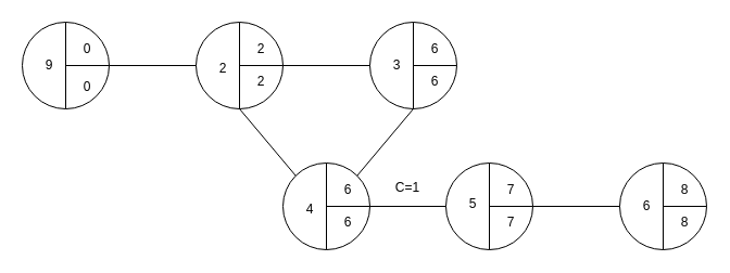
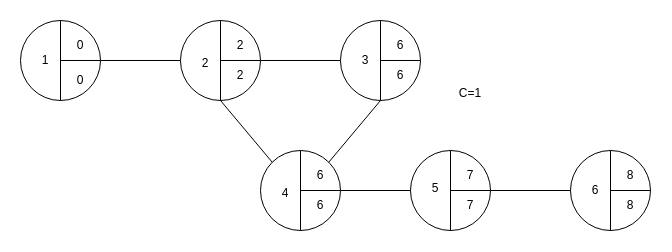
  <mxCell id="0" />
  <mxCell id="1" parent="0" />
  <mxCell id="2" value="" style="ellipse;whiteSpace=wrap;html=1;aspect=fixed;" vertex="1" parent="1"><mxGeometry x="20" y="20" width="80" height="80" as="geometry" /></mxCell>
  <mxCell id="3" value="" style="ellipse;whiteSpace=wrap;html=1;aspect=fixed;" vertex="1" parent="1"><mxGeometry x="180" y="20" width="80" height="80" as="geometry" /></mxCell>
  <mxCell id="4" value="" style="ellipse;whiteSpace=wrap;html=1;aspect=fixed;" vertex="1" parent="1"><mxGeometry x="340" y="20" width="80" height="80" as="geometry" /></mxCell>
  <mxCell id="5" value="" style="ellipse;whiteSpace=wrap;html=1;aspect=fixed;" vertex="1" parent="1"><mxGeometry x="260" y="150" width="80" height="80" as="geometry" /></mxCell>
  <mxCell id="6" value="" style="ellipse;whiteSpace=wrap;html=1;aspect=fixed;" vertex="1" parent="1"><mxGeometry x="410" y="150" width="80" height="80" as="geometry" /></mxCell>
  <mxCell id="7" value="" style="ellipse;whiteSpace=wrap;html=1;aspect=fixed;" vertex="1" parent="1"><mxGeometry x="570" y="150" width="80" height="80" as="geometry" /></mxCell>
  <mxCell id="8" value="" style="endArrow=none;html=1;rounded=0;entryX=0;entryY=0.5;entryDx=0;entryDy=0;exitX=1;exitY=0.5;exitDx=0;exitDy=0;" edge="1" parent="1" source="5" target="6"><mxGeometry width="50" height="50" relative="1" as="geometry"><mxPoint x="340" y="240" as="sourcePoint" /><mxPoint x="390" y="190" as="targetPoint" /></mxGeometry></mxCell>
  <mxCell id="9" value="" style="endArrow=none;html=1;rounded=0;entryX=0.5;entryY=1;entryDx=0;entryDy=0;exitX=1;exitY=0;exitDx=0;exitDy=0;" edge="1" parent="1" source="5" target="4"><mxGeometry width="50" height="50" relative="1" as="geometry"><mxPoint x="314" y="160" as="sourcePoint" /><mxPoint x="364" y="110" as="targetPoint" /></mxGeometry></mxCell>
  <mxCell id="10" value="" style="endArrow=none;html=1;rounded=0;entryX=0.5;entryY=1;entryDx=0;entryDy=0;exitX=0;exitY=0;exitDx=0;exitDy=0;" edge="1" parent="1" source="5" target="3"><mxGeometry width="50" height="50" relative="1" as="geometry"><mxPoint x="210" y="150" as="sourcePoint" /><mxPoint x="260" y="100" as="targetPoint" /></mxGeometry></mxCell>
  <mxCell id="11" value="" style="endArrow=none;html=1;rounded=0;entryX=0;entryY=0.5;entryDx=0;entryDy=0;exitX=1;exitY=0.5;exitDx=0;exitDy=0;" edge="1" parent="1" source="3" target="4"><mxGeometry width="50" height="50" relative="1" as="geometry"><mxPoint x="275" y="100" as="sourcePoint" /><mxPoint x="325" y="50" as="targetPoint" /></mxGeometry></mxCell>
  <mxCell id="12" value="" style="endArrow=none;html=1;rounded=0;entryX=0;entryY=0.5;entryDx=0;entryDy=0;exitX=1;exitY=0.5;exitDx=0;exitDy=0;" edge="1" parent="1" source="2" target="3"><mxGeometry width="50" height="50" relative="1" as="geometry"><mxPoint x="110" y="160" as="sourcePoint" /><mxPoint x="160" y="110" as="targetPoint" /></mxGeometry></mxCell>
  <mxCell id="13" value="" style="endArrow=none;html=1;rounded=0;exitX=1;exitY=0.5;exitDx=0;exitDy=0;entryX=0;entryY=0.5;entryDx=0;entryDy=0;" edge="1" parent="1" source="6" target="7"><mxGeometry width="50" height="50" relative="1" as="geometry"><mxPoint x="510" y="160" as="sourcePoint" /><mxPoint x="560" y="110" as="targetPoint" /></mxGeometry></mxCell>
  <mxCell id="14" value="" style="endArrow=none;html=1;rounded=0;entryX=1;entryY=0.5;entryDx=0;entryDy=0;" edge="1" parent="1" target="7"><mxGeometry width="50" height="50" relative="1" as="geometry"><mxPoint x="610" y="190" as="sourcePoint" /><mxPoint x="320" y="110" as="targetPoint" /></mxGeometry></mxCell>
  <mxCell id="15" value="" style="endArrow=none;html=1;rounded=0;entryX=1;entryY=0.5;entryDx=0;entryDy=0;" edge="1" parent="1" target="6"><mxGeometry width="50" height="50" relative="1" as="geometry"><mxPoint x="450" y="190" as="sourcePoint" /><mxPoint x="420" y="320" as="targetPoint" /></mxGeometry></mxCell>
  <mxCell id="16" value="" style="endArrow=none;html=1;rounded=0;entryX=1;entryY=0.5;entryDx=0;entryDy=0;" edge="1" parent="1" target="5"><mxGeometry width="50" height="50" relative="1" as="geometry"><mxPoint x="300" y="190" as="sourcePoint" /><mxPoint x="240" y="260" as="targetPoint" /></mxGeometry></mxCell>
  <mxCell id="17" value="" style="endArrow=none;html=1;rounded=0;entryX=1;entryY=0.5;entryDx=0;entryDy=0;" edge="1" parent="1" target="4"><mxGeometry width="50" height="50" relative="1" as="geometry"><mxPoint x="380" y="60" as="sourcePoint" /><mxPoint x="320" y="110" as="targetPoint" /></mxGeometry></mxCell>
  <mxCell id="18" value="" style="endArrow=none;html=1;rounded=0;entryX=1;entryY=0.5;entryDx=0;entryDy=0;" edge="1" parent="1" target="3"><mxGeometry width="50" height="50" relative="1" as="geometry"><mxPoint x="220" y="60" as="sourcePoint" /><mxPoint x="245" y="60" as="targetPoint" /></mxGeometry></mxCell>
  <mxCell id="19" value="" style="endArrow=none;html=1;rounded=0;entryX=1;entryY=0.5;entryDx=0;entryDy=0;" edge="1" parent="1" target="2"><mxGeometry width="50" height="50" relative="1" as="geometry"><mxPoint x="60" y="60" as="sourcePoint" /><mxPoint x="140" y="140" as="targetPoint" /></mxGeometry></mxCell>
  <mxCell id="20" value="" style="endArrow=none;html=1;rounded=0;entryX=0.5;entryY=1;entryDx=0;entryDy=0;exitX=0.5;exitY=0;exitDx=0;exitDy=0;" edge="1" parent="1" source="5" target="5"><mxGeometry width="50" height="50" relative="1" as="geometry"><mxPoint x="270" y="160" as="sourcePoint" /><mxPoint x="320" y="110" as="targetPoint" /></mxGeometry></mxCell>
  <mxCell id="21" value="" style="endArrow=none;html=1;rounded=0;entryX=0.5;entryY=1;entryDx=0;entryDy=0;exitX=0.5;exitY=0;exitDx=0;exitDy=0;" edge="1" parent="1" source="7" target="7"><mxGeometry width="50" height="50" relative="1" as="geometry"><mxPoint x="550" y="120" as="sourcePoint" /><mxPoint x="600" y="70" as="targetPoint" /></mxGeometry></mxCell>
  <mxCell id="22" value="" style="endArrow=none;html=1;rounded=0;entryX=0.5;entryY=0;entryDx=0;entryDy=0;exitX=0.5;exitY=1;exitDx=0;exitDy=0;" edge="1" parent="1" source="6" target="6"><mxGeometry width="50" height="50" relative="1" as="geometry"><mxPoint x="410" y="200" as="sourcePoint" /><mxPoint x="460" y="150" as="targetPoint" /></mxGeometry></mxCell>
  <mxCell id="23" value="" style="endArrow=none;html=1;rounded=0;entryX=0.5;entryY=0;entryDx=0;entryDy=0;exitX=0.5;exitY=1;exitDx=0;exitDy=0;" edge="1" parent="1" source="4" target="4"><mxGeometry width="50" height="50" relative="1" as="geometry"><mxPoint x="270" y="160" as="sourcePoint" /><mxPoint x="320" y="110" as="targetPoint" /></mxGeometry></mxCell>
  <mxCell id="24" value="" style="endArrow=none;html=1;rounded=0;entryX=0.5;entryY=0;entryDx=0;entryDy=0;exitX=0.5;exitY=1;exitDx=0;exitDy=0;" edge="1" parent="1" source="3" target="3"><mxGeometry width="50" height="50" relative="1" as="geometry"><mxPoint x="110" y="230" as="sourcePoint" /><mxPoint x="160" y="180" as="targetPoint" /></mxGeometry></mxCell>
  <mxCell id="25" value="" style="endArrow=none;html=1;rounded=0;entryX=0.5;entryY=0;entryDx=0;entryDy=0;exitX=0.5;exitY=1;exitDx=0;exitDy=0;" edge="1" parent="1" source="2" target="2"><mxGeometry width="50" height="50" relative="1" as="geometry"><mxPoint x="40" y="150" as="sourcePoint" /><mxPoint x="90" y="100" as="targetPoint" /></mxGeometry></mxCell>
  <mxCell id="26" value="0" style="text;html=1;strokeColor=none;fillColor=none;align=center;verticalAlign=middle;whiteSpace=wrap;rounded=0;" vertex="1" parent="1"><mxGeometry x="60" y="30" width="40" height="30" as="geometry" /></mxCell>
  <mxCell id="27" value="0" style="text;html=1;strokeColor=none;fillColor=none;align=center;verticalAlign=middle;whiteSpace=wrap;rounded=0;" vertex="1" parent="1"><mxGeometry x="60" y="70" width="40" height="20" as="geometry" /></mxCell>
- <mxCell id="28" value="9" style="text;html=1;strokeColor=none;fillColor=none;align=center;verticalAlign=middle;whiteSpace=wrap;rounded=0;" vertex="1" parent="1"><mxGeometry x="30" y="22.5" width="30" height="75" as="geometry" /></mxCell>
+ <mxCell id="28" value="1" style="text;html=1;strokeColor=none;fillColor=none;align=center;verticalAlign=middle;whiteSpace=wrap;rounded=0;" vertex="1" parent="1"><mxGeometry x="30" y="22.5" width="30" height="75" as="geometry" /></mxCell>
  <mxCell id="29" value="2" style="text;html=1;strokeColor=none;fillColor=none;align=center;verticalAlign=middle;whiteSpace=wrap;rounded=0;" vertex="1" parent="1"><mxGeometry x="220" y="60" width="40" height="30" as="geometry" /></mxCell>
  <mxCell id="30" value="2" style="text;html=1;strokeColor=none;fillColor=none;align=center;verticalAlign=middle;whiteSpace=wrap;rounded=0;" vertex="1" parent="1"><mxGeometry x="220" y="30" width="40" height="30" as="geometry" /></mxCell>
  <mxCell id="31" value="6" style="text;html=1;strokeColor=none;fillColor=none;align=center;verticalAlign=middle;whiteSpace=wrap;rounded=0;" vertex="1" parent="1"><mxGeometry x="380" y="30" width="40" height="30" as="geometry" /></mxCell>
  <mxCell id="32" value="6" style="text;html=1;strokeColor=none;fillColor=none;align=center;verticalAlign=middle;whiteSpace=wrap;rounded=0;" vertex="1" parent="1"><mxGeometry x="380" y="60" width="40" height="30" as="geometry" /></mxCell>
  <mxCell id="33" value="8" style="text;html=1;strokeColor=none;fillColor=none;align=center;verticalAlign=middle;whiteSpace=wrap;rounded=0;" vertex="1" parent="1"><mxGeometry x="610" y="190" width="40" height="30" as="geometry" /></mxCell>
  <mxCell id="34" value="8" style="text;html=1;strokeColor=none;fillColor=none;align=center;verticalAlign=middle;whiteSpace=wrap;rounded=0;" vertex="1" parent="1"><mxGeometry x="610" y="160" width="40" height="30" as="geometry" /></mxCell>
  <mxCell id="35" value="7" style="text;html=1;strokeColor=none;fillColor=none;align=center;verticalAlign=middle;whiteSpace=wrap;rounded=0;" vertex="1" parent="1"><mxGeometry x="450" y="190" width="40" height="30" as="geometry" /></mxCell>
  <mxCell id="36" value="7" style="text;html=1;strokeColor=none;fillColor=none;align=center;verticalAlign=middle;whiteSpace=wrap;rounded=0;" vertex="1" parent="1"><mxGeometry x="450" y="160" width="40" height="30" as="geometry" /></mxCell>
  <mxCell id="37" value="6" style="text;html=1;strokeColor=none;fillColor=none;align=center;verticalAlign=middle;whiteSpace=wrap;rounded=0;" vertex="1" parent="1"><mxGeometry x="300" y="190" width="40" height="30" as="geometry" /></mxCell>
  <mxCell id="38" value="6" style="text;html=1;strokeColor=none;fillColor=none;align=center;verticalAlign=middle;whiteSpace=wrap;rounded=0;" vertex="1" parent="1"><mxGeometry x="300" y="160" width="40" height="30" as="geometry" /></mxCell>
  <mxCell id="39" value="6" style="text;html=1;strokeColor=none;fillColor=none;align=center;verticalAlign=middle;whiteSpace=wrap;rounded=0;" vertex="1" parent="1"><mxGeometry x="580" y="152.5" width="30" height="75" as="geometry" /></mxCell>
  <mxCell id="40" value="5" style="text;html=1;strokeColor=none;fillColor=none;align=center;verticalAlign=middle;whiteSpace=wrap;rounded=0;" vertex="1" parent="1"><mxGeometry x="420" y="150" width="30" height="75" as="geometry" /></mxCell>
  <mxCell id="41" value="4" style="text;html=1;strokeColor=none;fillColor=none;align=center;verticalAlign=middle;whiteSpace=wrap;rounded=0;" vertex="1" parent="1"><mxGeometry x="270" y="155" width="30" height="75" as="geometry" /></mxCell>
  <mxCell id="42" value="3" style="text;html=1;strokeColor=none;fillColor=none;align=center;verticalAlign=middle;whiteSpace=wrap;rounded=0;" vertex="1" parent="1"><mxGeometry x="350" y="22.5" width="30" height="75" as="geometry" /></mxCell>
  <mxCell id="43" value="2" style="text;html=1;strokeColor=none;fillColor=none;align=center;verticalAlign=middle;whiteSpace=wrap;rounded=0;" vertex="1" parent="1"><mxGeometry x="190" y="25" width="30" height="75" as="geometry" /></mxCell>
- <mxCell id="44" value="C=1" style="text;html=1;strokeColor=none;fillColor=none;align=center;verticalAlign=middle;whiteSpace=wrap;rounded=0;" vertex="1" parent="1"><mxGeometry x="340" y="155" width="70" height="35" as="geometry" /></mxCell>
+ <mxCell id="44" value="C=1" style="text;html=1;strokeColor=none;fillColor=none;align=center;verticalAlign=middle;whiteSpace=wrap;rounded=0;" vertex="1" parent="1"><mxGeometry x="435" y="75" width="70" height="35" as="geometry" /></mxCell>
